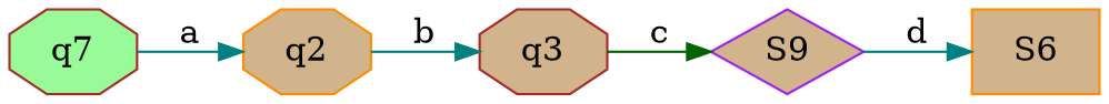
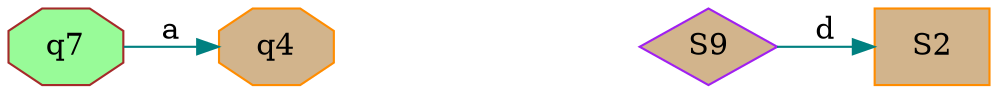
  digraph {
    rankdir=LR
    node [color=darkorange fillcolor=tan shape=octagon style=filled]
    edge [color=teal]
    n1 [color=purple label=S9 shape=diamond]
-   S2 [shape=box label=S6]
+   S2 [shape=box]
    n3 [color=brown fillcolor=palegreen label=q7]
-   q2
-   q3 [color=brown]
+   q2 [label=q4]
    n1 -> S2 [label=d]
    n3 -> q2 [label=a]
-   q2 -> q3 [label=b]
-   q3 -> n1 [color=darkgreen label=c]
  }
